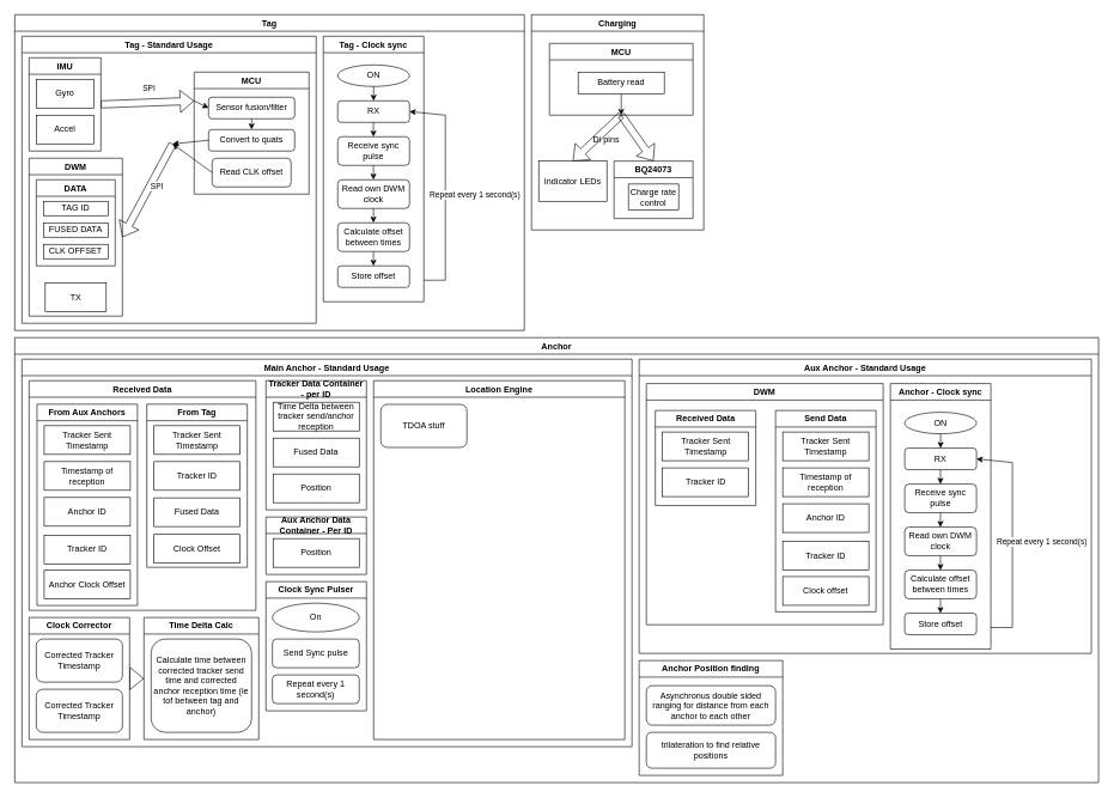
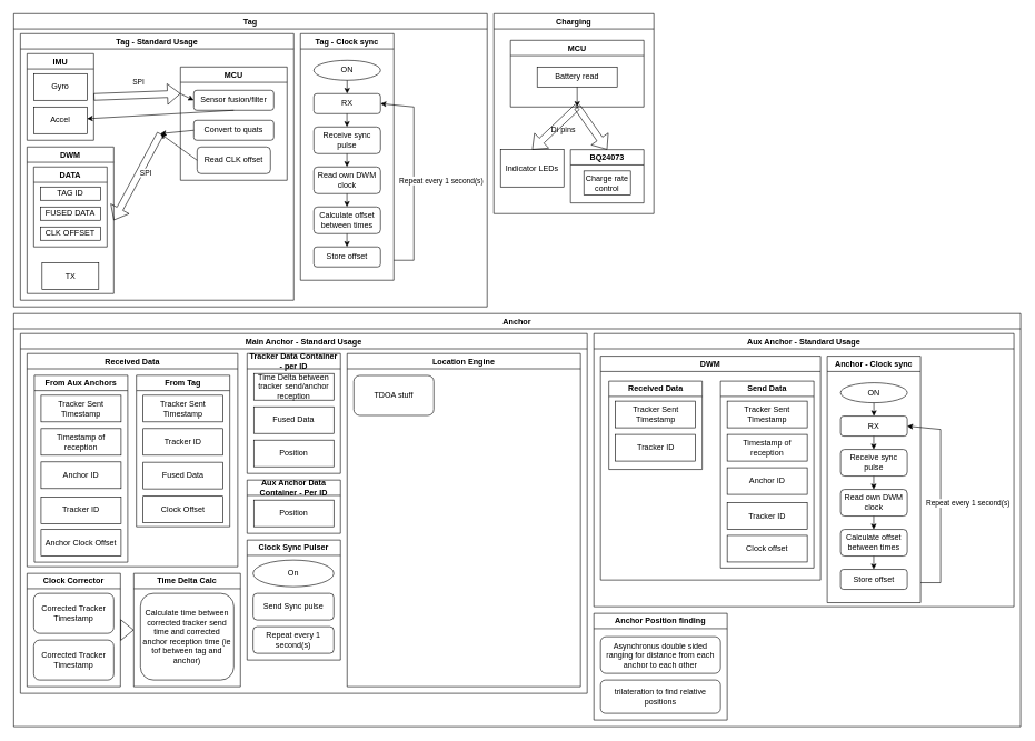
  <mxCell id="0" />
  <mxCell id="1" parent="0" />
  <mxCell id="2" value="Tag - Standard Usage" style="swimlane;whiteSpace=wrap;html=1;" vertex="1" parent="1"><mxGeometry x="30" y="50" width="410" height="400" as="geometry" /></mxCell>
  <mxCell id="3" value="MCU" style="swimlane;whiteSpace=wrap;html=1;" vertex="1" parent="2"><mxGeometry x="240" y="50" width="160" height="170" as="geometry" /></mxCell>
  <mxCell id="4" value="Sensor fusion/filter" style="rounded=1;whiteSpace=wrap;html=1;" vertex="1" parent="3"><mxGeometry x="20" y="35" width="120" height="30" as="geometry" /></mxCell>
  <mxCell id="5" value="" style="endArrow=classic;html=1;rounded=0;entryX=0;entryY=0.5;entryDx=0;entryDy=0;" edge="1" parent="3" target="4"><mxGeometry width="50" height="50" relative="1" as="geometry"><mxPoint y="40" as="sourcePoint" /><mxPoint x="10" y="50" as="targetPoint" /></mxGeometry></mxCell>
  <mxCell id="6" value="Convert to quats" style="rounded=1;whiteSpace=wrap;html=1;" vertex="1" parent="3"><mxGeometry x="20" y="80" width="120" height="30" as="geometry" /></mxCell>
- <mxCell id="7" value="" style="endArrow=classic;html=1;rounded=0;exitX=0.5;exitY=1;exitDx=0;exitDy=0;entryX=0.5;entryY=0;entryDx=0;entryDy=0;" edge="1" parent="3" source="4" target="6"><mxGeometry width="50" height="50" relative="1" as="geometry"><mxPoint x="-20" y="150" as="sourcePoint" /><mxPoint x="30" y="100" as="targetPoint" /></mxGeometry></mxCell>
+ <mxCell id="7" value="" style="endArrow=classic;html=1;rounded=0;exitX=0.5;exitY=1;exitDx=0;exitDy=0;" edge="1" parent="3" source="4" target="43"><mxGeometry width="50" height="50" relative="1" as="geometry"><mxPoint x="-20" y="150" as="sourcePoint" /><mxPoint x="30" y="100" as="targetPoint" /></mxGeometry></mxCell>
  <mxCell id="8" value="Read CLK offset" style="rounded=1;whiteSpace=wrap;html=1;" vertex="1" parent="3"><mxGeometry x="25" y="120" width="110" height="40" as="geometry" /></mxCell>
  <mxCell id="9" value="" style="shape=flexArrow;endArrow=classic;html=1;rounded=0;exitX=1;exitY=0.5;exitDx=0;exitDy=0;" edge="1" parent="2" source="41"><mxGeometry width="50" height="50" relative="1" as="geometry"><mxPoint x="190" y="150" as="sourcePoint" /><mxPoint x="240" y="90" as="targetPoint" /></mxGeometry></mxCell>
  <mxCell id="10" value="SPI" style="edgeLabel;html=1;align=center;verticalAlign=middle;resizable=0;points=[];" vertex="1" connectable="0" parent="9"><mxGeometry x="0.18" y="2" relative="1" as="geometry"><mxPoint x="-10" y="-19" as="offset" /></mxGeometry></mxCell>
  <mxCell id="11" value="" style="shape=flexArrow;endArrow=classic;html=1;rounded=0;entryX=1;entryY=0.5;entryDx=0;entryDy=0;" edge="1" parent="2" target="44"><mxGeometry width="50" height="50" relative="1" as="geometry"><mxPoint x="210" y="150" as="sourcePoint" /><mxPoint x="240" y="150" as="targetPoint" /></mxGeometry></mxCell>
  <mxCell id="12" value="SPI" style="edgeLabel;html=1;align=center;verticalAlign=middle;resizable=0;points=[];" vertex="1" connectable="0" parent="2"><mxGeometry x="190.0" y="110.005" as="geometry"><mxPoint x="-3" y="98" as="offset" /></mxGeometry></mxCell>
  <mxCell id="13" value="Charging" style="swimlane;whiteSpace=wrap;html=1;" vertex="1" parent="1"><mxGeometry x="740" y="20" width="240" height="300" as="geometry" /></mxCell>
  <mxCell id="14" value="MCU" style="swimlane;whiteSpace=wrap;html=1;" vertex="1" parent="13"><mxGeometry x="25" y="40" width="200" height="100" as="geometry" /></mxCell>
  <mxCell id="15" value="Battery read" style="rounded=0;whiteSpace=wrap;html=1;" vertex="1" parent="14"><mxGeometry x="40" y="40" width="120" height="30" as="geometry" /></mxCell>
  <mxCell id="16" value="" style="endArrow=classic;html=1;rounded=0;exitX=0.5;exitY=1;exitDx=0;exitDy=0;entryX=0.5;entryY=1;entryDx=0;entryDy=0;" edge="1" parent="14" source="15" target="14"><mxGeometry width="50" height="50" relative="1" as="geometry"><mxPoint x="-20" y="190" as="sourcePoint" /><mxPoint x="30" y="140" as="targetPoint" /></mxGeometry></mxCell>
  <mxCell id="17" value="BQ24073" style="swimlane;whiteSpace=wrap;html=1;" vertex="1" parent="13"><mxGeometry x="115" y="204" width="110" height="80" as="geometry" /></mxCell>
  <mxCell id="18" value="Charge rate control" style="rounded=0;whiteSpace=wrap;html=1;" vertex="1" parent="17"><mxGeometry x="20" y="32" width="70" height="36" as="geometry" /></mxCell>
  <mxCell id="19" value="" style="shape=flexArrow;endArrow=classic;html=1;rounded=0;entryX=0.5;entryY=0;entryDx=0;entryDy=0;exitX=0.5;exitY=1;exitDx=0;exitDy=0;" edge="1" parent="13" target="17" source="14"><mxGeometry width="50" height="50" relative="1" as="geometry"><mxPoint x="130" y="140" as="sourcePoint" /><mxPoint x="55" y="80" as="targetPoint" /></mxGeometry></mxCell>
  <mxCell id="20" value="Di pins" style="text;strokeColor=none;fillColor=none;align=left;verticalAlign=middle;spacingLeft=4;spacingRight=4;overflow=hidden;points=[[0,0.5],[1,0.5]];portConstraint=eastwest;rotatable=0;whiteSpace=wrap;html=1;" vertex="1" parent="13"><mxGeometry x="80" y="160" width="80" height="30" as="geometry" /></mxCell>
  <mxCell id="21" value="Indicator LEDs" style="rounded=0;whiteSpace=wrap;html=1;" vertex="1" parent="13"><mxGeometry x="10" y="204" width="95" height="56" as="geometry" /></mxCell>
  <mxCell id="22" value="" style="shape=flexArrow;endArrow=classic;html=1;rounded=0;entryX=0.5;entryY=0;entryDx=0;entryDy=0;exitX=0.5;exitY=1;exitDx=0;exitDy=0;" edge="1" parent="13" source="14" target="21"><mxGeometry width="50" height="50" relative="1" as="geometry"><mxPoint x="135" y="150" as="sourcePoint" /><mxPoint x="180" y="214" as="targetPoint" /></mxGeometry></mxCell>
  <mxCell id="23" value="" style="endArrow=classic;html=1;rounded=0;exitX=0;exitY=0.5;exitDx=0;exitDy=0;" edge="1" parent="1" source="6"><mxGeometry width="50" height="50" relative="1" as="geometry"><mxPoint x="260" y="220" as="sourcePoint" /><mxPoint x="240" y="200" as="targetPoint" /></mxGeometry></mxCell>
  <mxCell id="24" value="" style="endArrow=classic;html=1;rounded=0;exitX=0;exitY=0.5;exitDx=0;exitDy=0;" edge="1" parent="1" source="8"><mxGeometry width="50" height="50" relative="1" as="geometry"><mxPoint x="410" y="280" as="sourcePoint" /><mxPoint x="240" y="200" as="targetPoint" /></mxGeometry></mxCell>
  <mxCell id="25" value="Tag" style="swimlane;whiteSpace=wrap;html=1;" vertex="1" parent="1"><mxGeometry x="20" y="20" width="710" height="440" as="geometry" /></mxCell>
  <mxCell id="26" value="" style="group" vertex="1" connectable="0" parent="25"><mxGeometry x="430" y="30" width="170" height="370" as="geometry" /></mxCell>
  <mxCell id="27" value="Tag - Clock sync" style="swimlane;whiteSpace=wrap;html=1;" vertex="1" parent="26"><mxGeometry width="140" height="370" as="geometry" /></mxCell>
  <mxCell id="28" value="ON" style="ellipse;whiteSpace=wrap;html=1;" vertex="1" parent="27"><mxGeometry x="20" y="40" width="100" height="30" as="geometry" /></mxCell>
  <mxCell id="29" value="RX" style="rounded=1;whiteSpace=wrap;html=1;" vertex="1" parent="27"><mxGeometry x="20" y="90" width="100" height="30" as="geometry" /></mxCell>
  <mxCell id="30" value="Receive sync pulse" style="rounded=1;whiteSpace=wrap;html=1;" vertex="1" parent="27"><mxGeometry x="20" y="140" width="100" height="40" as="geometry" /></mxCell>
  <mxCell id="31" value="Read own DWM clock" style="rounded=1;whiteSpace=wrap;html=1;" vertex="1" parent="27"><mxGeometry x="20" y="200" width="100" height="40" as="geometry" /></mxCell>
  <mxCell id="32" value="Calculate offset between times" style="rounded=1;whiteSpace=wrap;html=1;" vertex="1" parent="27"><mxGeometry x="20" y="260" width="100" height="40" as="geometry" /></mxCell>
  <mxCell id="33" value="Store offset" style="rounded=1;whiteSpace=wrap;html=1;" vertex="1" parent="27"><mxGeometry x="20" y="320" width="100" height="30" as="geometry" /></mxCell>
  <mxCell id="34" value="" style="endArrow=classic;html=1;rounded=0;exitX=0.5;exitY=1;exitDx=0;exitDy=0;entryX=0.5;entryY=0;entryDx=0;entryDy=0;" edge="1" parent="27" source="28" target="29"><mxGeometry width="50" height="50" relative="1" as="geometry"><mxPoint x="-70" y="260" as="sourcePoint" /><mxPoint x="-20" y="210" as="targetPoint" /></mxGeometry></mxCell>
  <mxCell id="35" value="" style="endArrow=classic;html=1;rounded=0;exitX=0.5;exitY=1;exitDx=0;exitDy=0;entryX=0.5;entryY=0;entryDx=0;entryDy=0;" edge="1" parent="27"><mxGeometry width="50" height="50" relative="1" as="geometry"><mxPoint x="69.76" y="120" as="sourcePoint" /><mxPoint x="69.76" y="140" as="targetPoint" /></mxGeometry></mxCell>
  <mxCell id="36" value="" style="endArrow=classic;html=1;rounded=0;exitX=0.5;exitY=1;exitDx=0;exitDy=0;entryX=0.5;entryY=0;entryDx=0;entryDy=0;" edge="1" parent="27"><mxGeometry width="50" height="50" relative="1" as="geometry"><mxPoint x="69.76" y="180" as="sourcePoint" /><mxPoint x="69.76" y="200" as="targetPoint" /></mxGeometry></mxCell>
  <mxCell id="37" value="" style="endArrow=classic;html=1;rounded=0;exitX=0.5;exitY=1;exitDx=0;exitDy=0;entryX=0.5;entryY=0;entryDx=0;entryDy=0;" edge="1" parent="27"><mxGeometry width="50" height="50" relative="1" as="geometry"><mxPoint x="69.76" y="240" as="sourcePoint" /><mxPoint x="69.76" y="260" as="targetPoint" /></mxGeometry></mxCell>
  <mxCell id="38" value="" style="endArrow=classic;html=1;rounded=0;exitX=0.5;exitY=1;exitDx=0;exitDy=0;entryX=0.5;entryY=0;entryDx=0;entryDy=0;" edge="1" parent="27"><mxGeometry width="50" height="50" relative="1" as="geometry"><mxPoint x="69.76" y="300" as="sourcePoint" /><mxPoint x="69.76" y="320" as="targetPoint" /></mxGeometry></mxCell>
  <mxCell id="39" value="" style="endArrow=classic;html=1;rounded=0;entryX=1;entryY=0.5;entryDx=0;entryDy=0;" edge="1" parent="26" target="29"><mxGeometry relative="1" as="geometry"><mxPoint x="140" y="340" as="sourcePoint" /><mxPoint x="240" y="340" as="targetPoint" /><Array as="points"><mxPoint x="170" y="340" /><mxPoint x="170" y="110" /></Array></mxGeometry></mxCell>
  <mxCell id="40" value="Repeat every 1 second(s)" style="edgeLabel;resizable=0;html=1;align=center;verticalAlign=middle;" connectable="0" vertex="1" parent="39"><mxGeometry relative="1" as="geometry"><mxPoint x="40" y="5" as="offset" /></mxGeometry></mxCell>
  <mxCell id="41" value="IMU" style="swimlane;whiteSpace=wrap;html=1;" vertex="1" parent="25"><mxGeometry x="20" y="60" width="100" height="130" as="geometry" /></mxCell>
  <mxCell id="42" value="Gyro" style="rounded=0;whiteSpace=wrap;html=1;" vertex="1" parent="41"><mxGeometry x="10" y="30" width="80" height="40" as="geometry" /></mxCell>
  <mxCell id="43" value="Accel" style="rounded=0;whiteSpace=wrap;html=1;" vertex="1" parent="41"><mxGeometry x="10" y="80" width="80" height="40" as="geometry" /></mxCell>
  <mxCell id="44" value="DWM" style="swimlane;whiteSpace=wrap;html=1;" vertex="1" parent="25"><mxGeometry x="20" y="200" width="130" height="220" as="geometry" /></mxCell>
  <mxCell id="45" style="edgeStyle=orthogonalEdgeStyle;rounded=0;orthogonalLoop=1;jettySize=auto;html=1;exitX=0.5;exitY=1;exitDx=0;exitDy=0;" edge="1" parent="44"><mxGeometry relative="1" as="geometry"><mxPoint x="40" y="90" as="sourcePoint" /><mxPoint x="40" y="90" as="targetPoint" /></mxGeometry></mxCell>
  <mxCell id="46" value="DATA" style="swimlane;whiteSpace=wrap;html=1;" vertex="1" parent="44"><mxGeometry x="10" y="30" width="110" height="120" as="geometry" /></mxCell>
  <mxCell id="47" value="TAG ID" style="rounded=0;whiteSpace=wrap;html=1;" vertex="1" parent="46"><mxGeometry x="10" y="30" width="90" height="20" as="geometry" /></mxCell>
  <mxCell id="48" value="FUSED DATA" style="rounded=0;whiteSpace=wrap;html=1;" vertex="1" parent="46"><mxGeometry x="10" y="60" width="90" height="20" as="geometry" /></mxCell>
  <mxCell id="49" value="CLK OFFSET" style="rounded=0;whiteSpace=wrap;html=1;" vertex="1" parent="46"><mxGeometry x="10" y="90" width="90" height="20" as="geometry" /></mxCell>
  <mxCell id="50" value="TX" style="rounded=0;whiteSpace=wrap;html=1;" vertex="1" parent="44"><mxGeometry x="22.5" y="174" width="85" height="40" as="geometry" /></mxCell>
  <mxCell id="51" value="Anchor" style="swimlane;whiteSpace=wrap;html=1;" vertex="1" parent="1"><mxGeometry x="20" y="470" width="1510" height="620" as="geometry" /></mxCell>
  <mxCell id="52" value="Aux Anchor - Standard Usage" style="swimlane;whiteSpace=wrap;html=1;" vertex="1" parent="51"><mxGeometry x="870" y="30" width="630" height="410" as="geometry" /></mxCell>
  <mxCell id="53" value="DWM" style="swimlane;whiteSpace=wrap;html=1;" vertex="1" parent="52"><mxGeometry x="10" y="34" width="330" height="336" as="geometry" /></mxCell>
  <mxCell id="54" value="Send Data" style="swimlane;whiteSpace=wrap;html=1;" vertex="1" parent="53"><mxGeometry x="180" y="37.5" width="140" height="280.5" as="geometry" /></mxCell>
  <mxCell id="55" value="Tracker Sent Timestamp" style="rounded=0;whiteSpace=wrap;html=1;" vertex="1" parent="54"><mxGeometry x="10" y="30" width="120" height="40" as="geometry" /></mxCell>
  <mxCell id="56" value="Anchor ID" style="rounded=0;whiteSpace=wrap;html=1;" vertex="1" parent="54"><mxGeometry x="10" y="130" width="120" height="40" as="geometry" /></mxCell>
  <mxCell id="57" value="Timestamp of reception" style="rounded=0;whiteSpace=wrap;html=1;" vertex="1" parent="54"><mxGeometry x="10" y="80" width="120" height="40" as="geometry" /></mxCell>
  <mxCell id="58" value="Tracker ID" style="rounded=0;whiteSpace=wrap;html=1;" vertex="1" parent="54"><mxGeometry x="10" y="182.5" width="120" height="40" as="geometry" /></mxCell>
  <mxCell id="59" value="Clock offset" style="rounded=0;whiteSpace=wrap;html=1;" vertex="1" parent="54"><mxGeometry x="10" y="231.5" width="120" height="40" as="geometry" /></mxCell>
  <mxCell id="60" value="Received Data" style="swimlane;whiteSpace=wrap;html=1;" vertex="1" parent="53"><mxGeometry x="12.5" y="37.5" width="140" height="132.5" as="geometry" /></mxCell>
  <mxCell id="61" value="Tracker Sent Timestamp" style="rounded=0;whiteSpace=wrap;html=1;" vertex="1" parent="60"><mxGeometry x="10" y="30" width="120" height="40" as="geometry" /></mxCell>
  <mxCell id="62" value="Tracker ID" style="rounded=0;whiteSpace=wrap;html=1;" vertex="1" parent="60"><mxGeometry x="10" y="80" width="120" height="40" as="geometry" /></mxCell>
  <mxCell id="63" value="" style="group" vertex="1" connectable="0" parent="52"><mxGeometry x="350" y="34" width="170" height="370" as="geometry" /></mxCell>
  <mxCell id="64" value="Anchor - Clock sync" style="swimlane;whiteSpace=wrap;html=1;" vertex="1" parent="63"><mxGeometry width="140" height="370" as="geometry" /></mxCell>
  <mxCell id="65" value="ON" style="ellipse;whiteSpace=wrap;html=1;" vertex="1" parent="64"><mxGeometry x="20" y="40" width="100" height="30" as="geometry" /></mxCell>
  <mxCell id="66" value="RX" style="rounded=1;whiteSpace=wrap;html=1;" vertex="1" parent="64"><mxGeometry x="20" y="90" width="100" height="30" as="geometry" /></mxCell>
  <mxCell id="67" value="Receive sync pulse" style="rounded=1;whiteSpace=wrap;html=1;" vertex="1" parent="64"><mxGeometry x="20" y="140" width="100" height="40" as="geometry" /></mxCell>
  <mxCell id="68" value="Read own DWM clock" style="rounded=1;whiteSpace=wrap;html=1;" vertex="1" parent="64"><mxGeometry x="20" y="200" width="100" height="40" as="geometry" /></mxCell>
  <mxCell id="69" value="Calculate offset between times" style="rounded=1;whiteSpace=wrap;html=1;" vertex="1" parent="64"><mxGeometry x="20" y="260" width="100" height="40" as="geometry" /></mxCell>
  <mxCell id="70" value="Store offset" style="rounded=1;whiteSpace=wrap;html=1;" vertex="1" parent="64"><mxGeometry x="20" y="320" width="100" height="30" as="geometry" /></mxCell>
  <mxCell id="71" value="" style="endArrow=classic;html=1;rounded=0;exitX=0.5;exitY=1;exitDx=0;exitDy=0;entryX=0.5;entryY=0;entryDx=0;entryDy=0;" edge="1" parent="64" source="65" target="66"><mxGeometry width="50" height="50" relative="1" as="geometry"><mxPoint x="-70" y="260" as="sourcePoint" /><mxPoint x="-20" y="210" as="targetPoint" /></mxGeometry></mxCell>
  <mxCell id="72" value="" style="endArrow=classic;html=1;rounded=0;exitX=0.5;exitY=1;exitDx=0;exitDy=0;entryX=0.5;entryY=0;entryDx=0;entryDy=0;" edge="1" parent="64"><mxGeometry width="50" height="50" relative="1" as="geometry"><mxPoint x="69.76" y="120" as="sourcePoint" /><mxPoint x="69.76" y="140" as="targetPoint" /></mxGeometry></mxCell>
  <mxCell id="73" value="" style="endArrow=classic;html=1;rounded=0;exitX=0.5;exitY=1;exitDx=0;exitDy=0;entryX=0.5;entryY=0;entryDx=0;entryDy=0;" edge="1" parent="64"><mxGeometry width="50" height="50" relative="1" as="geometry"><mxPoint x="69.76" y="180" as="sourcePoint" /><mxPoint x="69.76" y="200" as="targetPoint" /></mxGeometry></mxCell>
  <mxCell id="74" value="" style="endArrow=classic;html=1;rounded=0;exitX=0.5;exitY=1;exitDx=0;exitDy=0;entryX=0.5;entryY=0;entryDx=0;entryDy=0;" edge="1" parent="64"><mxGeometry width="50" height="50" relative="1" as="geometry"><mxPoint x="69.76" y="240" as="sourcePoint" /><mxPoint x="69.76" y="260" as="targetPoint" /></mxGeometry></mxCell>
  <mxCell id="75" value="" style="endArrow=classic;html=1;rounded=0;exitX=0.5;exitY=1;exitDx=0;exitDy=0;entryX=0.5;entryY=0;entryDx=0;entryDy=0;" edge="1" parent="64"><mxGeometry width="50" height="50" relative="1" as="geometry"><mxPoint x="69.76" y="300" as="sourcePoint" /><mxPoint x="69.76" y="320" as="targetPoint" /></mxGeometry></mxCell>
  <mxCell id="76" value="" style="endArrow=classic;html=1;rounded=0;entryX=1;entryY=0.5;entryDx=0;entryDy=0;" edge="1" parent="63" target="66"><mxGeometry relative="1" as="geometry"><mxPoint x="140" y="340" as="sourcePoint" /><mxPoint x="240" y="340" as="targetPoint" /><Array as="points"><mxPoint x="170" y="340" /><mxPoint x="170" y="110" /></Array></mxGeometry></mxCell>
  <mxCell id="77" value="Repeat every 1 second(s)" style="edgeLabel;resizable=0;html=1;align=center;verticalAlign=middle;" connectable="0" vertex="1" parent="76"><mxGeometry relative="1" as="geometry"><mxPoint x="40" y="5" as="offset" /></mxGeometry></mxCell>
  <mxCell id="78" value="Main Anchor - Standard Usage" style="swimlane;whiteSpace=wrap;html=1;" vertex="1" parent="51"><mxGeometry x="10" y="30" width="850" height="540" as="geometry" /></mxCell>
  <mxCell id="79" value="Received Data" style="swimlane;whiteSpace=wrap;html=1;" vertex="1" parent="78"><mxGeometry x="10" y="30" width="316" height="320" as="geometry" /></mxCell>
  <mxCell id="80" value="From Aux Anchors" style="swimlane;whiteSpace=wrap;html=1;" vertex="1" parent="79"><mxGeometry x="11" y="32.75" width="140" height="280.5" as="geometry" /></mxCell>
  <mxCell id="81" value="Tracker Sent Timestamp" style="rounded=0;whiteSpace=wrap;html=1;" vertex="1" parent="80"><mxGeometry x="10" y="30" width="120" height="40" as="geometry" /></mxCell>
  <mxCell id="82" value="Anchor ID" style="rounded=0;whiteSpace=wrap;html=1;" vertex="1" parent="80"><mxGeometry x="10" y="130" width="120" height="40" as="geometry" /></mxCell>
  <mxCell id="83" value="Timestamp of reception" style="rounded=0;whiteSpace=wrap;html=1;" vertex="1" parent="80"><mxGeometry x="10" y="80" width="120" height="40" as="geometry" /></mxCell>
  <mxCell id="84" value="Tracker ID" style="rounded=0;whiteSpace=wrap;html=1;" vertex="1" parent="80"><mxGeometry x="10" y="182.5" width="120" height="40" as="geometry" /></mxCell>
  <mxCell id="85" value="Anchor Clock Offset" style="rounded=0;whiteSpace=wrap;html=1;" vertex="1" parent="80"><mxGeometry x="10" y="231.5" width="120" height="40" as="geometry" /></mxCell>
  <mxCell id="86" value="From Tag" style="swimlane;whiteSpace=wrap;html=1;" vertex="1" parent="79"><mxGeometry x="164" y="32.75" width="140" height="227.25" as="geometry" /></mxCell>
  <mxCell id="87" value="Tracker Sent Timestamp" style="rounded=0;whiteSpace=wrap;html=1;" vertex="1" parent="86"><mxGeometry x="10" y="30" width="120" height="40" as="geometry" /></mxCell>
  <mxCell id="88" value="Tracker ID" style="rounded=0;whiteSpace=wrap;html=1;" vertex="1" parent="86"><mxGeometry x="10" y="80" width="120" height="40" as="geometry" /></mxCell>
  <mxCell id="89" value="Fused Data" style="rounded=0;whiteSpace=wrap;html=1;" vertex="1" parent="86"><mxGeometry x="10" y="130.5" width="120" height="40" as="geometry" /></mxCell>
  <mxCell id="90" value="Clock Offset" style="rounded=0;whiteSpace=wrap;html=1;" vertex="1" parent="86"><mxGeometry x="10" y="181.5" width="120" height="40" as="geometry" /></mxCell>
  <mxCell id="91" value="Clock Corrector" style="swimlane;whiteSpace=wrap;html=1;" vertex="1" parent="78"><mxGeometry x="10" y="360" width="140" height="170" as="geometry" /></mxCell>
  <mxCell id="92" value="Corrected Tracker Timestamp" style="rounded=1;whiteSpace=wrap;html=1;" vertex="1" parent="91"><mxGeometry x="10" y="30" width="120" height="60" as="geometry" /></mxCell>
  <mxCell id="93" value="Corrected Tracker Timestamp" style="rounded=1;whiteSpace=wrap;html=1;" vertex="1" parent="91"><mxGeometry x="10" y="100" width="120" height="60" as="geometry" /></mxCell>
  <mxCell id="94" value="Tracker Data Container - per ID" style="swimlane;whiteSpace=wrap;html=1;" vertex="1" parent="78"><mxGeometry x="340" y="30" width="140" height="180" as="geometry" /></mxCell>
  <mxCell id="95" value="Time Delta between tracker send/anchor reception" style="rounded=0;whiteSpace=wrap;html=1;" vertex="1" parent="94"><mxGeometry x="10" y="30" width="120" height="40" as="geometry" /></mxCell>
  <mxCell id="96" value="Fused Data" style="rounded=0;whiteSpace=wrap;html=1;" vertex="1" parent="94"><mxGeometry x="10" y="80" width="120" height="40" as="geometry" /></mxCell>
  <mxCell id="97" value="Position" style="rounded=0;whiteSpace=wrap;html=1;" vertex="1" parent="94"><mxGeometry x="10" y="130" width="120" height="40" as="geometry" /></mxCell>
  <mxCell id="98" value="Time Delta Calc" style="swimlane;whiteSpace=wrap;html=1;" vertex="1" parent="78"><mxGeometry x="170" y="360" width="160" height="170" as="geometry" /></mxCell>
  <mxCell id="99" value="Calculate time between corrected tracker send time and corrected anchor reception time (ie tof between tag and anchor)" style="rounded=1;whiteSpace=wrap;html=1;" vertex="1" parent="98"><mxGeometry x="10" y="30" width="140" height="130" as="geometry" /></mxCell>
  <mxCell id="100" value="" style="shape=flexArrow;endArrow=classic;html=1;rounded=0;exitX=1;exitY=0.5;exitDx=0;exitDy=0;entryX=0;entryY=0.5;entryDx=0;entryDy=0;" edge="1" parent="78" source="91" target="98"><mxGeometry width="50" height="50" relative="1" as="geometry"><mxPoint x="350" y="440" as="sourcePoint" /><mxPoint x="220" y="410" as="targetPoint" /></mxGeometry></mxCell>
  <mxCell id="101" value="Location Engine" style="swimlane;whiteSpace=wrap;html=1;" vertex="1" parent="78"><mxGeometry x="490" y="30" width="350" height="500" as="geometry" /></mxCell>
  <mxCell id="102" value="TDOA stuff" style="rounded=1;whiteSpace=wrap;html=1;" vertex="1" parent="101"><mxGeometry x="10" y="33" width="120" height="60" as="geometry" /></mxCell>
  <mxCell id="103" value="Aux Anchor Data Container - Per ID" style="swimlane;whiteSpace=wrap;html=1;" vertex="1" parent="78"><mxGeometry x="340" y="220" width="140" height="80" as="geometry" /></mxCell>
  <mxCell id="104" value="Position" style="rounded=0;whiteSpace=wrap;html=1;" vertex="1" parent="103"><mxGeometry x="10" y="30" width="120" height="40" as="geometry" /></mxCell>
  <mxCell id="105" value="Clock Sync Pulser" style="swimlane;whiteSpace=wrap;html=1;" vertex="1" parent="78"><mxGeometry x="340" y="310" width="140" height="180" as="geometry" /></mxCell>
  <mxCell id="106" value="Send Sync pulse" style="rounded=1;whiteSpace=wrap;html=1;" vertex="1" parent="105"><mxGeometry x="9" y="80" width="121" height="40" as="geometry" /></mxCell>
  <mxCell id="107" value="On" style="ellipse;whiteSpace=wrap;html=1;" vertex="1" parent="105"><mxGeometry x="9" y="30" width="121" height="40" as="geometry" /></mxCell>
  <mxCell id="108" value="Repeat every 1 second(s)" style="rounded=1;whiteSpace=wrap;html=1;" vertex="1" parent="105"><mxGeometry x="9" y="130" width="121" height="40" as="geometry" /></mxCell>
  <mxCell id="109" value="Anchor Position finding" style="swimlane;whiteSpace=wrap;html=1;" vertex="1" parent="51"><mxGeometry x="870" y="450" width="200" height="160" as="geometry" /></mxCell>
  <mxCell id="110" value="Asynchronus double sided ranging for distance from each anchor to each other" style="rounded=1;whiteSpace=wrap;html=1;" vertex="1" parent="109"><mxGeometry x="10" y="35" width="180" height="55" as="geometry" /></mxCell>
  <mxCell id="111" value="trilateration to find relative positions" style="rounded=1;whiteSpace=wrap;html=1;" vertex="1" parent="109"><mxGeometry x="10" y="100" width="180" height="50" as="geometry" /></mxCell>
